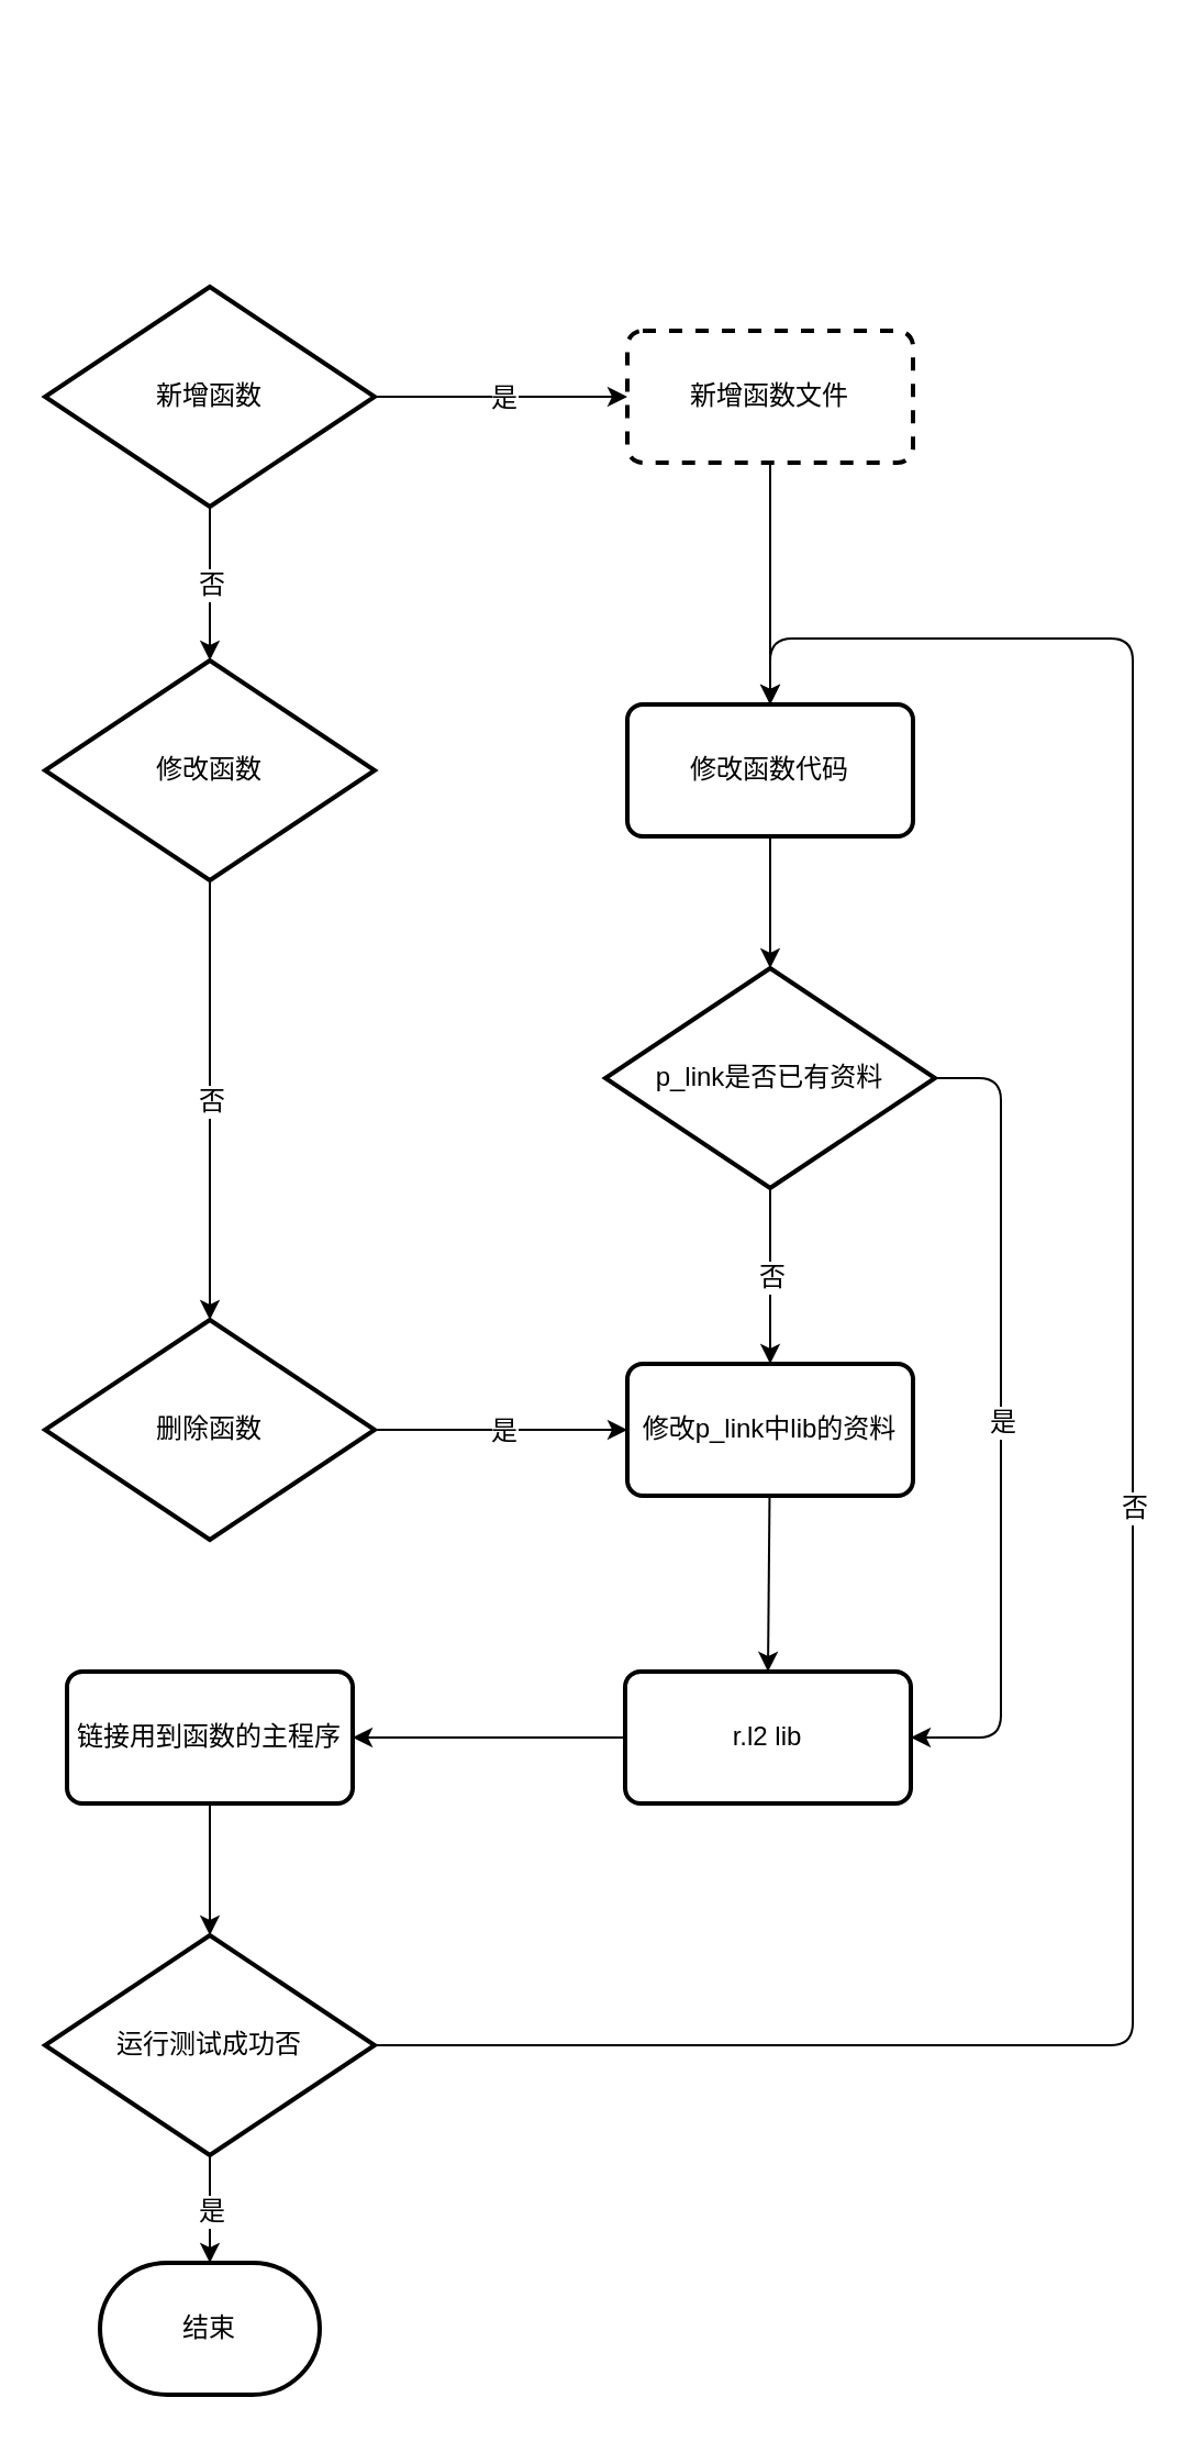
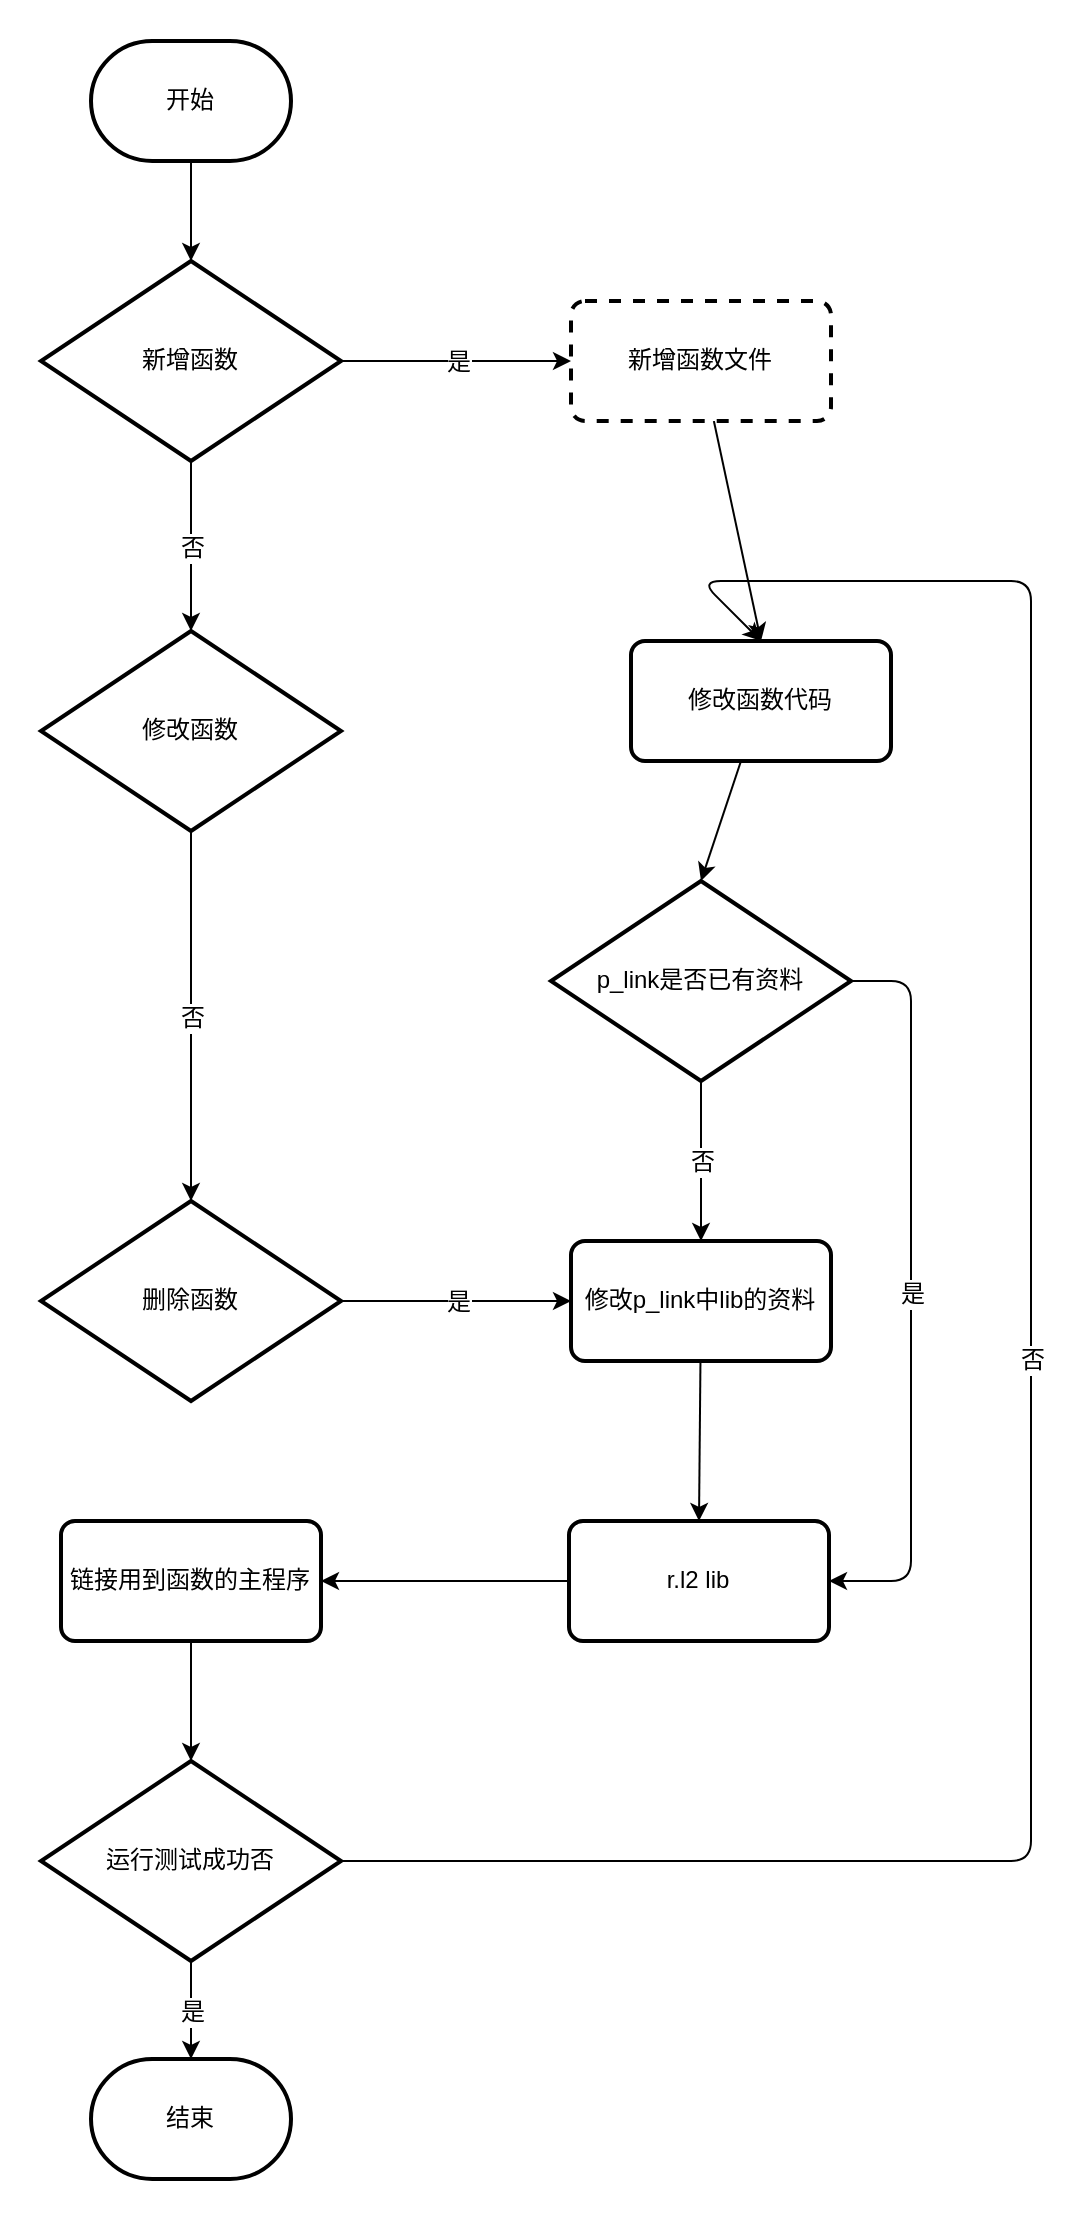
  <mxCell id="0" />
  <mxCell id="1" parent="0" />
+ <mxCell id="2" style="edgeStyle=none;html=1;entryX=0.5;entryY=0;entryDx=0;entryDy=0;entryPerimeter=0;fontFamily=Helvetica;fontSize=12;fontColor=default;" edge="1" parent="1" source="3" target="6"><mxGeometry relative="1" as="geometry" /></mxCell>
+ <mxCell id="3" value="开始" style="strokeWidth=2;html=1;shape=mxgraph.flowchart.terminator;whiteSpace=wrap;" vertex="1" parent="1"><mxGeometry x="45" y="20" width="100" height="60" as="geometry" /></mxCell>
  <mxCell id="4" style="edgeStyle=none;html=1;entryX=0.5;entryY=0;entryDx=0;entryDy=0;entryPerimeter=0;fontFamily=Helvetica;fontSize=12;fontColor=default;" edge="1" parent="1" source="5" target="31"><mxGeometry relative="1" as="geometry" /></mxCell>
- <mxCell id="5" value="修改函数代码" style="rounded=1;whiteSpace=wrap;html=1;absoluteArcSize=1;arcSize=14;strokeWidth=2;" vertex="1" parent="1"><mxGeometry x="285" y="320" width="130" height="60" as="geometry" /></mxCell>
+ <mxCell id="5" value="修改函数代码" style="rounded=1;whiteSpace=wrap;html=1;absoluteArcSize=1;arcSize=14;strokeWidth=2;" vertex="1" parent="1"><mxGeometry x="315" y="320" width="130" height="60" as="geometry" /></mxCell>
  <mxCell id="6" value="新增函数" style="strokeWidth=2;html=1;shape=mxgraph.flowchart.decision;whiteSpace=wrap;rounded=1;strokeColor=default;fontFamily=Helvetica;fontSize=12;fontColor=default;fillColor=default;" vertex="1" parent="1"><mxGeometry x="20" y="130" width="150" height="100" as="geometry" /></mxCell>
- <mxCell id="7" value="修改函数" style="strokeWidth=2;html=1;shape=mxgraph.flowchart.decision;whiteSpace=wrap;rounded=1;strokeColor=default;fontFamily=Helvetica;fontSize=12;fontColor=default;fillColor=default;" vertex="1" parent="1"><mxGeometry x="20" y="300" width="150" height="100" as="geometry" /></mxCell>
+ <mxCell id="7" value="修改函数" style="strokeWidth=2;html=1;shape=mxgraph.flowchart.decision;whiteSpace=wrap;rounded=1;strokeColor=default;fontFamily=Helvetica;fontSize=12;fontColor=default;fillColor=default;" vertex="1" parent="1"><mxGeometry x="20" y="315" width="150" height="100" as="geometry" /></mxCell>
  <mxCell id="8" style="edgeStyle=none;html=1;entryX=0.5;entryY=0;entryDx=0;entryDy=0;fontFamily=Helvetica;fontSize=12;fontColor=default;" edge="1" parent="1" source="9" target="5"><mxGeometry relative="1" as="geometry" /></mxCell>
  <mxCell id="9" value="新增函数文件" style="rounded=1;whiteSpace=wrap;html=1;absoluteArcSize=1;arcSize=14;strokeWidth=2;strokeColor=default;fontFamily=Helvetica;fontSize=12;fontColor=default;fillColor=default;dashed=1;" vertex="1" parent="1"><mxGeometry x="285" y="150" width="130" height="60" as="geometry" /></mxCell>
  <mxCell id="10" value="删除函数" style="strokeWidth=2;html=1;shape=mxgraph.flowchart.decision;whiteSpace=wrap;rounded=1;strokeColor=default;fontFamily=Helvetica;fontSize=12;fontColor=default;fillColor=default;" vertex="1" parent="1"><mxGeometry x="20" y="600" width="150" height="100" as="geometry" /></mxCell>
  <mxCell id="11" value="" style="endArrow=classic;html=1;fontFamily=Helvetica;fontSize=12;fontColor=default;exitX=1;exitY=0.5;exitDx=0;exitDy=0;exitPerimeter=0;entryX=0;entryY=0.5;entryDx=0;entryDy=0;" edge="1" parent="1" source="6" target="9"><mxGeometry relative="1" as="geometry"><mxPoint x="175" y="130" as="sourcePoint" /><mxPoint x="275" y="130" as="targetPoint" /></mxGeometry></mxCell>
  <mxCell id="12" value="是" style="edgeLabel;resizable=0;html=1;align=center;verticalAlign=middle;rounded=1;strokeColor=default;strokeWidth=2;fontFamily=Helvetica;fontSize=12;fontColor=default;fillColor=default;" connectable="0" vertex="1" parent="11"><mxGeometry relative="1" as="geometry" /></mxCell>
  <mxCell id="13" value="" style="endArrow=classic;html=1;fontFamily=Helvetica;fontSize=12;fontColor=default;exitX=0.5;exitY=1;exitDx=0;exitDy=0;exitPerimeter=0;entryX=0.5;entryY=0;entryDx=0;entryDy=0;entryPerimeter=0;" edge="1" parent="1" source="6" target="7"><mxGeometry relative="1" as="geometry"><mxPoint x="-95" y="240" as="sourcePoint" /><mxPoint x="5" y="240" as="targetPoint" /></mxGeometry></mxCell>
  <mxCell id="14" value="否" style="edgeLabel;resizable=0;html=1;align=center;verticalAlign=middle;rounded=1;strokeColor=default;strokeWidth=2;fontFamily=Helvetica;fontSize=12;fontColor=default;fillColor=default;" connectable="0" vertex="1" parent="13"><mxGeometry relative="1" as="geometry" /></mxCell>
  <mxCell id="15" value="" style="endArrow=classic;html=1;fontFamily=Helvetica;fontSize=12;fontColor=default;exitX=0.5;exitY=1;exitDx=0;exitDy=0;exitPerimeter=0;entryX=0.5;entryY=0;entryDx=0;entryDy=0;entryPerimeter=0;" edge="1" parent="1" source="7" target="10"><mxGeometry relative="1" as="geometry"><mxPoint x="-205" y="430" as="sourcePoint" /><mxPoint x="-105" y="430" as="targetPoint" /></mxGeometry></mxCell>
  <mxCell id="16" value="否" style="edgeLabel;resizable=0;html=1;align=center;verticalAlign=middle;rounded=1;strokeColor=default;strokeWidth=2;fontFamily=Helvetica;fontSize=12;fontColor=default;fillColor=default;" connectable="0" vertex="1" parent="15"><mxGeometry relative="1" as="geometry" /></mxCell>
  <mxCell id="17" style="edgeStyle=none;html=1;entryX=0.5;entryY=0;entryDx=0;entryDy=0;fontFamily=Helvetica;fontSize=12;fontColor=default;" edge="1" parent="1" source="18" target="25"><mxGeometry relative="1" as="geometry" /></mxCell>
  <mxCell id="18" value="修改p_link中lib的资料" style="rounded=1;whiteSpace=wrap;html=1;absoluteArcSize=1;arcSize=14;strokeWidth=2;strokeColor=default;fontFamily=Helvetica;fontSize=12;fontColor=default;fillColor=default;" vertex="1" parent="1"><mxGeometry x="285" y="620" width="130" height="60" as="geometry" /></mxCell>
  <mxCell id="19" value="" style="endArrow=classic;html=1;fontFamily=Helvetica;fontSize=12;fontColor=default;entryX=0;entryY=0.5;entryDx=0;entryDy=0;exitX=1;exitY=0.5;exitDx=0;exitDy=0;exitPerimeter=0;" edge="1" parent="1" source="10" target="18"><mxGeometry relative="1" as="geometry"><mxPoint x="-175" y="450" as="sourcePoint" /><mxPoint x="-75" y="450" as="targetPoint" /><Array as="points" /></mxGeometry></mxCell>
  <mxCell id="20" value="是" style="edgeLabel;resizable=0;html=1;align=center;verticalAlign=middle;rounded=1;strokeColor=default;strokeWidth=2;fontFamily=Helvetica;fontSize=12;fontColor=default;fillColor=default;" connectable="0" vertex="1" parent="19"><mxGeometry relative="1" as="geometry" /></mxCell>
  <mxCell id="21" value="结束" style="strokeWidth=2;html=1;shape=mxgraph.flowchart.terminator;whiteSpace=wrap;rounded=1;strokeColor=default;fontFamily=Helvetica;fontSize=12;fontColor=default;fillColor=default;" vertex="1" parent="1"><mxGeometry x="45" y="1029" width="100" height="60" as="geometry" /></mxCell>
  <mxCell id="22" style="edgeStyle=none;html=1;entryX=0.5;entryY=0;entryDx=0;entryDy=0;entryPerimeter=0;fontFamily=Helvetica;fontSize=12;fontColor=default;" edge="1" parent="1" source="23" target="26"><mxGeometry relative="1" as="geometry" /></mxCell>
  <mxCell id="23" value="链接用到函数的主程序" style="rounded=1;whiteSpace=wrap;html=1;absoluteArcSize=1;arcSize=14;strokeWidth=2;strokeColor=default;fontFamily=Helvetica;fontSize=12;fontColor=default;fillColor=default;" vertex="1" parent="1"><mxGeometry x="30" y="760" width="130" height="60" as="geometry" /></mxCell>
  <mxCell id="24" style="edgeStyle=none;html=1;entryX=1;entryY=0.5;entryDx=0;entryDy=0;fontFamily=Helvetica;fontSize=12;fontColor=default;" edge="1" parent="1" source="25" target="23"><mxGeometry relative="1" as="geometry" /></mxCell>
  <mxCell id="25" value="r.l2 lib" style="rounded=1;whiteSpace=wrap;html=1;absoluteArcSize=1;arcSize=14;strokeWidth=2;strokeColor=default;fontFamily=Helvetica;fontSize=12;fontColor=default;fillColor=default;" vertex="1" parent="1"><mxGeometry x="284" y="760" width="130" height="60" as="geometry" /></mxCell>
  <mxCell id="26" value="运行测试成功否" style="strokeWidth=2;html=1;shape=mxgraph.flowchart.decision;whiteSpace=wrap;rounded=1;strokeColor=default;fontFamily=Helvetica;fontSize=12;fontColor=default;fillColor=default;" vertex="1" parent="1"><mxGeometry x="20" y="880" width="150" height="100" as="geometry" /></mxCell>
  <mxCell id="27" value="" style="endArrow=classic;html=1;fontFamily=Helvetica;fontSize=12;fontColor=default;exitX=0.5;exitY=1;exitDx=0;exitDy=0;exitPerimeter=0;entryX=0.5;entryY=0;entryDx=0;entryDy=0;entryPerimeter=0;" edge="1" parent="1" source="26" target="21"><mxGeometry relative="1" as="geometry"><mxPoint x="205" y="860" as="sourcePoint" /><mxPoint x="305" y="860" as="targetPoint" /></mxGeometry></mxCell>
  <mxCell id="28" value="是" style="edgeLabel;resizable=0;html=1;align=center;verticalAlign=middle;rounded=1;strokeColor=default;strokeWidth=2;fontFamily=Helvetica;fontSize=12;fontColor=default;fillColor=default;" connectable="0" vertex="1" parent="27"><mxGeometry relative="1" as="geometry" /></mxCell>
  <mxCell id="29" value="" style="endArrow=classic;html=1;fontFamily=Helvetica;fontSize=12;fontColor=default;exitX=1;exitY=0.5;exitDx=0;exitDy=0;exitPerimeter=0;entryX=0.5;entryY=0;entryDx=0;entryDy=0;" edge="1" parent="1" source="26" target="5"><mxGeometry relative="1" as="geometry"><mxPoint x="-135" y="740" as="sourcePoint" /><mxPoint x="355" y="290" as="targetPoint" /><Array as="points"><mxPoint x="515" y="930" /><mxPoint x="515" y="290" /><mxPoint x="350" y="290" /></Array></mxGeometry></mxCell>
  <mxCell id="30" value="否" style="edgeLabel;resizable=0;html=1;align=center;verticalAlign=middle;rounded=1;strokeColor=default;strokeWidth=2;fontFamily=Helvetica;fontSize=12;fontColor=default;fillColor=default;" connectable="0" vertex="1" parent="29"><mxGeometry relative="1" as="geometry" /></mxCell>
  <mxCell id="31" value="p_link是否已有资料" style="strokeWidth=2;html=1;shape=mxgraph.flowchart.decision;whiteSpace=wrap;rounded=1;strokeColor=default;fontFamily=Helvetica;fontSize=12;fontColor=default;fillColor=default;" vertex="1" parent="1"><mxGeometry x="275" y="440" width="150" height="100" as="geometry" /></mxCell>
  <mxCell id="32" value="" style="endArrow=classic;html=1;fontFamily=Helvetica;fontSize=12;fontColor=default;exitX=1;exitY=0.5;exitDx=0;exitDy=0;exitPerimeter=0;entryX=1;entryY=0.5;entryDx=0;entryDy=0;" edge="1" parent="1" source="31" target="25"><mxGeometry relative="1" as="geometry"><mxPoint x="365" y="560" as="sourcePoint" /><mxPoint x="465" y="560" as="targetPoint" /><Array as="points"><mxPoint x="455" y="490" /><mxPoint x="455" y="760" /><mxPoint x="455" y="790" /></Array></mxGeometry></mxCell>
  <mxCell id="33" value="是" style="edgeLabel;resizable=0;html=1;align=center;verticalAlign=middle;rounded=1;strokeColor=default;strokeWidth=2;fontFamily=Helvetica;fontSize=12;fontColor=default;fillColor=default;" connectable="0" vertex="1" parent="32"><mxGeometry relative="1" as="geometry" /></mxCell>
  <mxCell id="34" value="" style="endArrow=classic;html=1;fontFamily=Helvetica;fontSize=12;fontColor=default;exitX=0.5;exitY=1;exitDx=0;exitDy=0;exitPerimeter=0;entryX=0.5;entryY=0;entryDx=0;entryDy=0;" edge="1" parent="1" source="31" target="18"><mxGeometry relative="1" as="geometry"><mxPoint x="215" y="550" as="sourcePoint" /><mxPoint x="315" y="550" as="targetPoint" /></mxGeometry></mxCell>
  <mxCell id="35" value="否" style="edgeLabel;resizable=0;html=1;align=center;verticalAlign=middle;rounded=1;strokeColor=default;strokeWidth=2;fontFamily=Helvetica;fontSize=12;fontColor=default;fillColor=default;" connectable="0" vertex="1" parent="34"><mxGeometry relative="1" as="geometry" /></mxCell>
